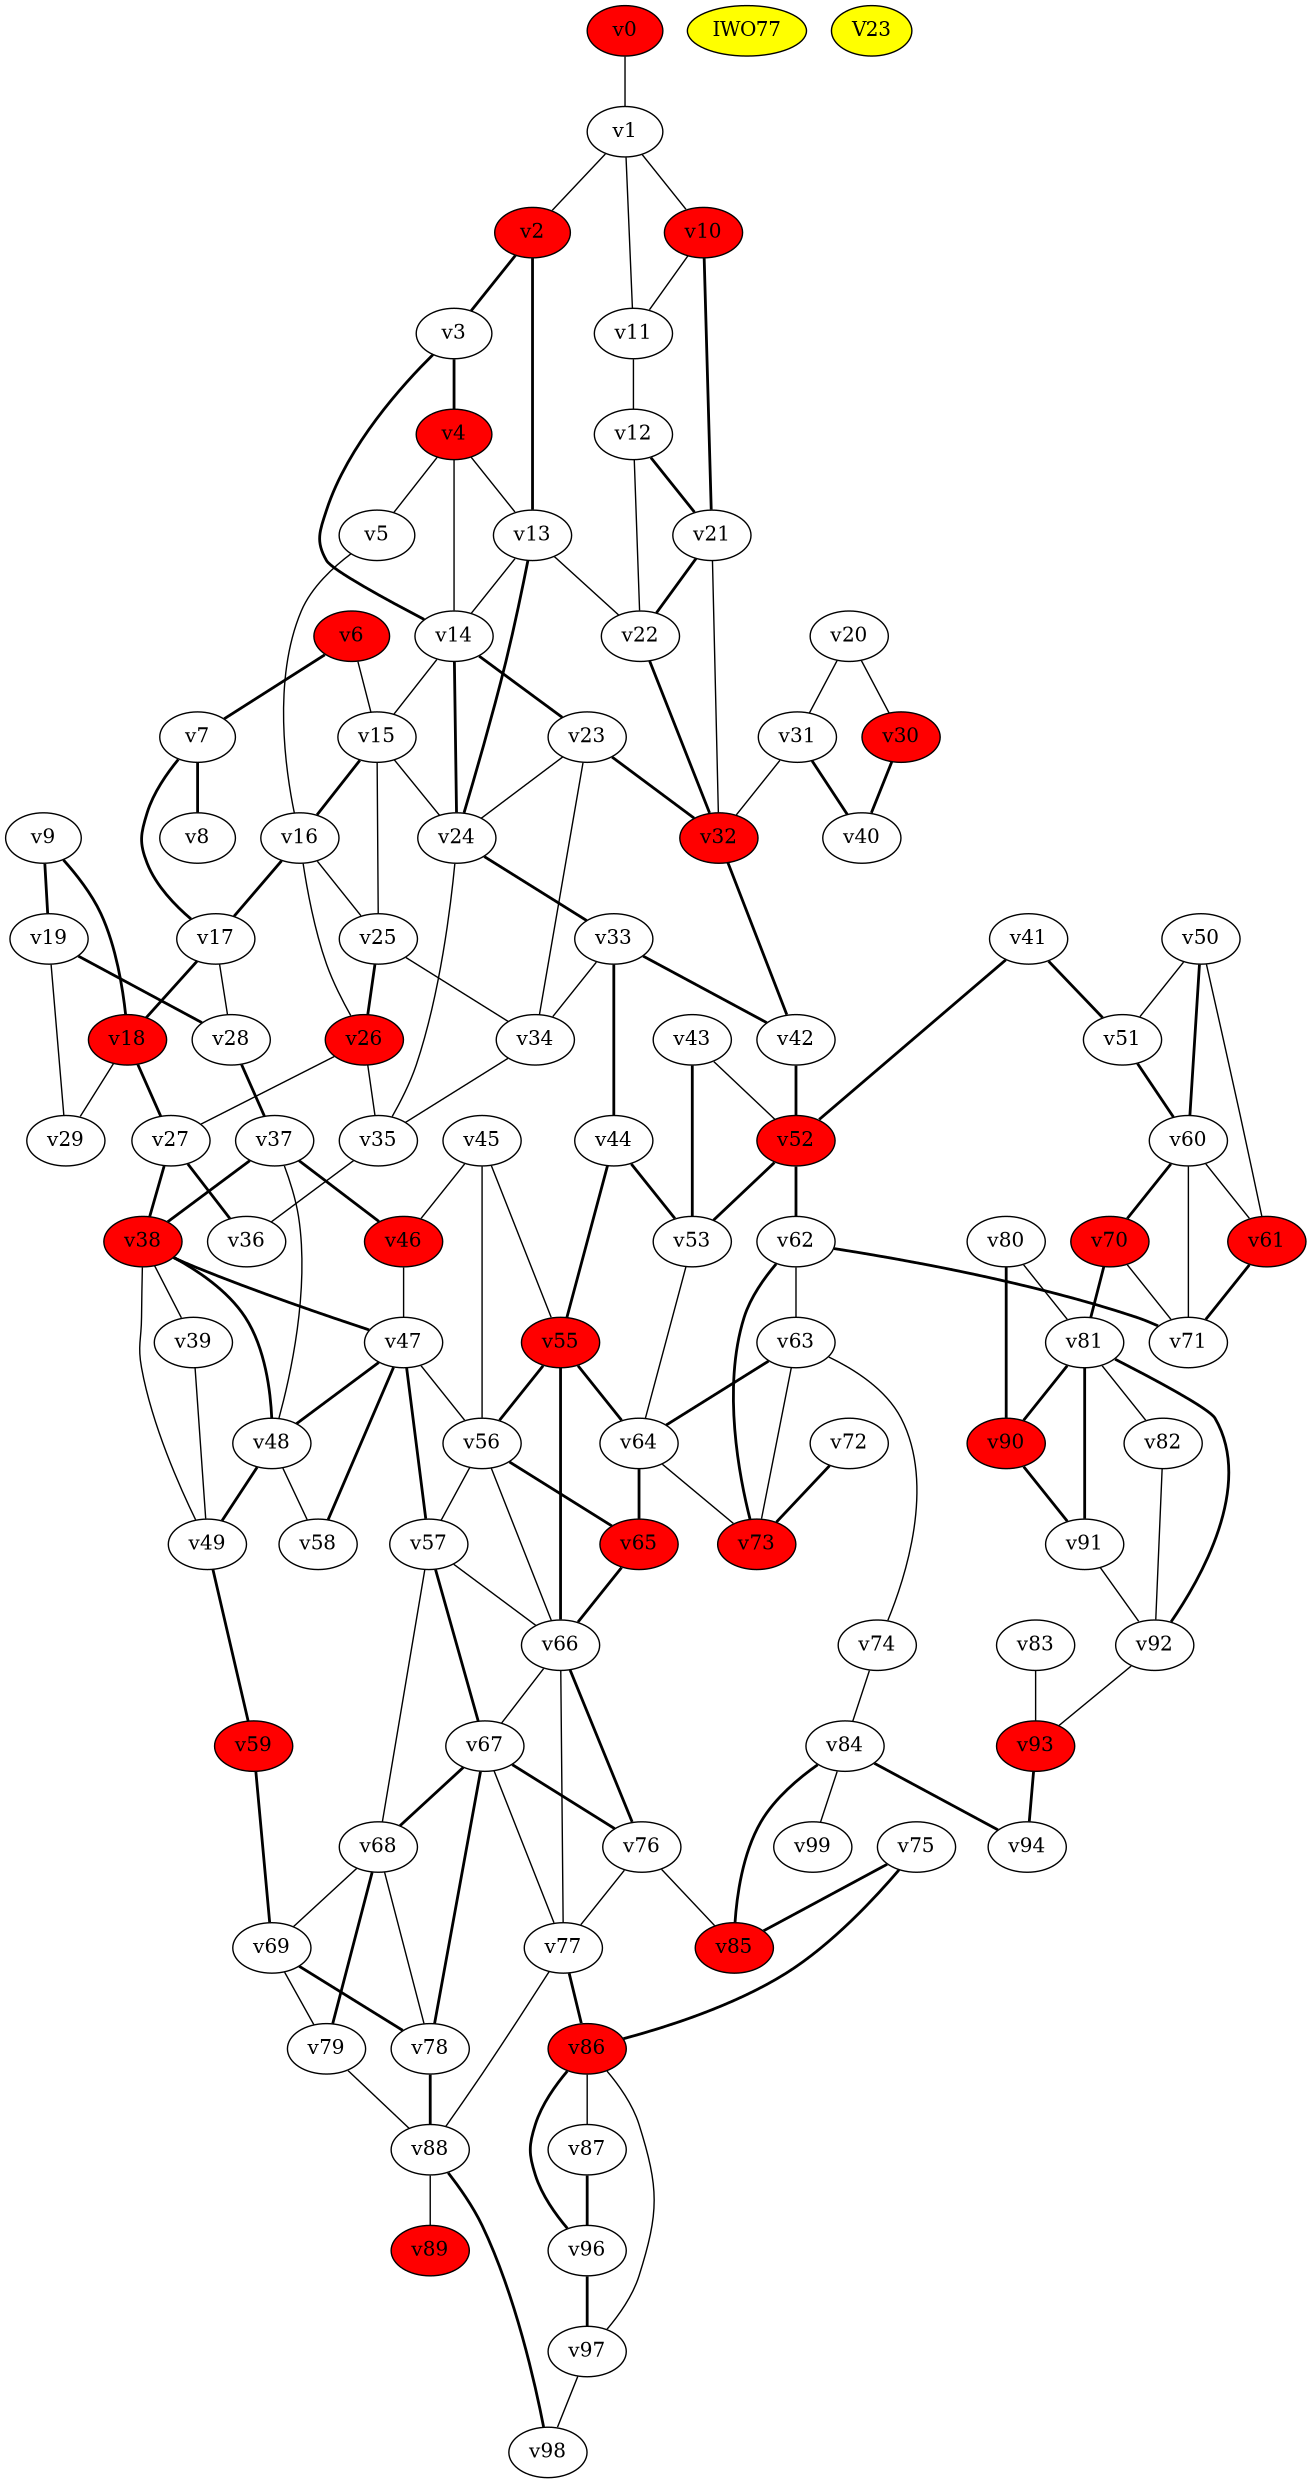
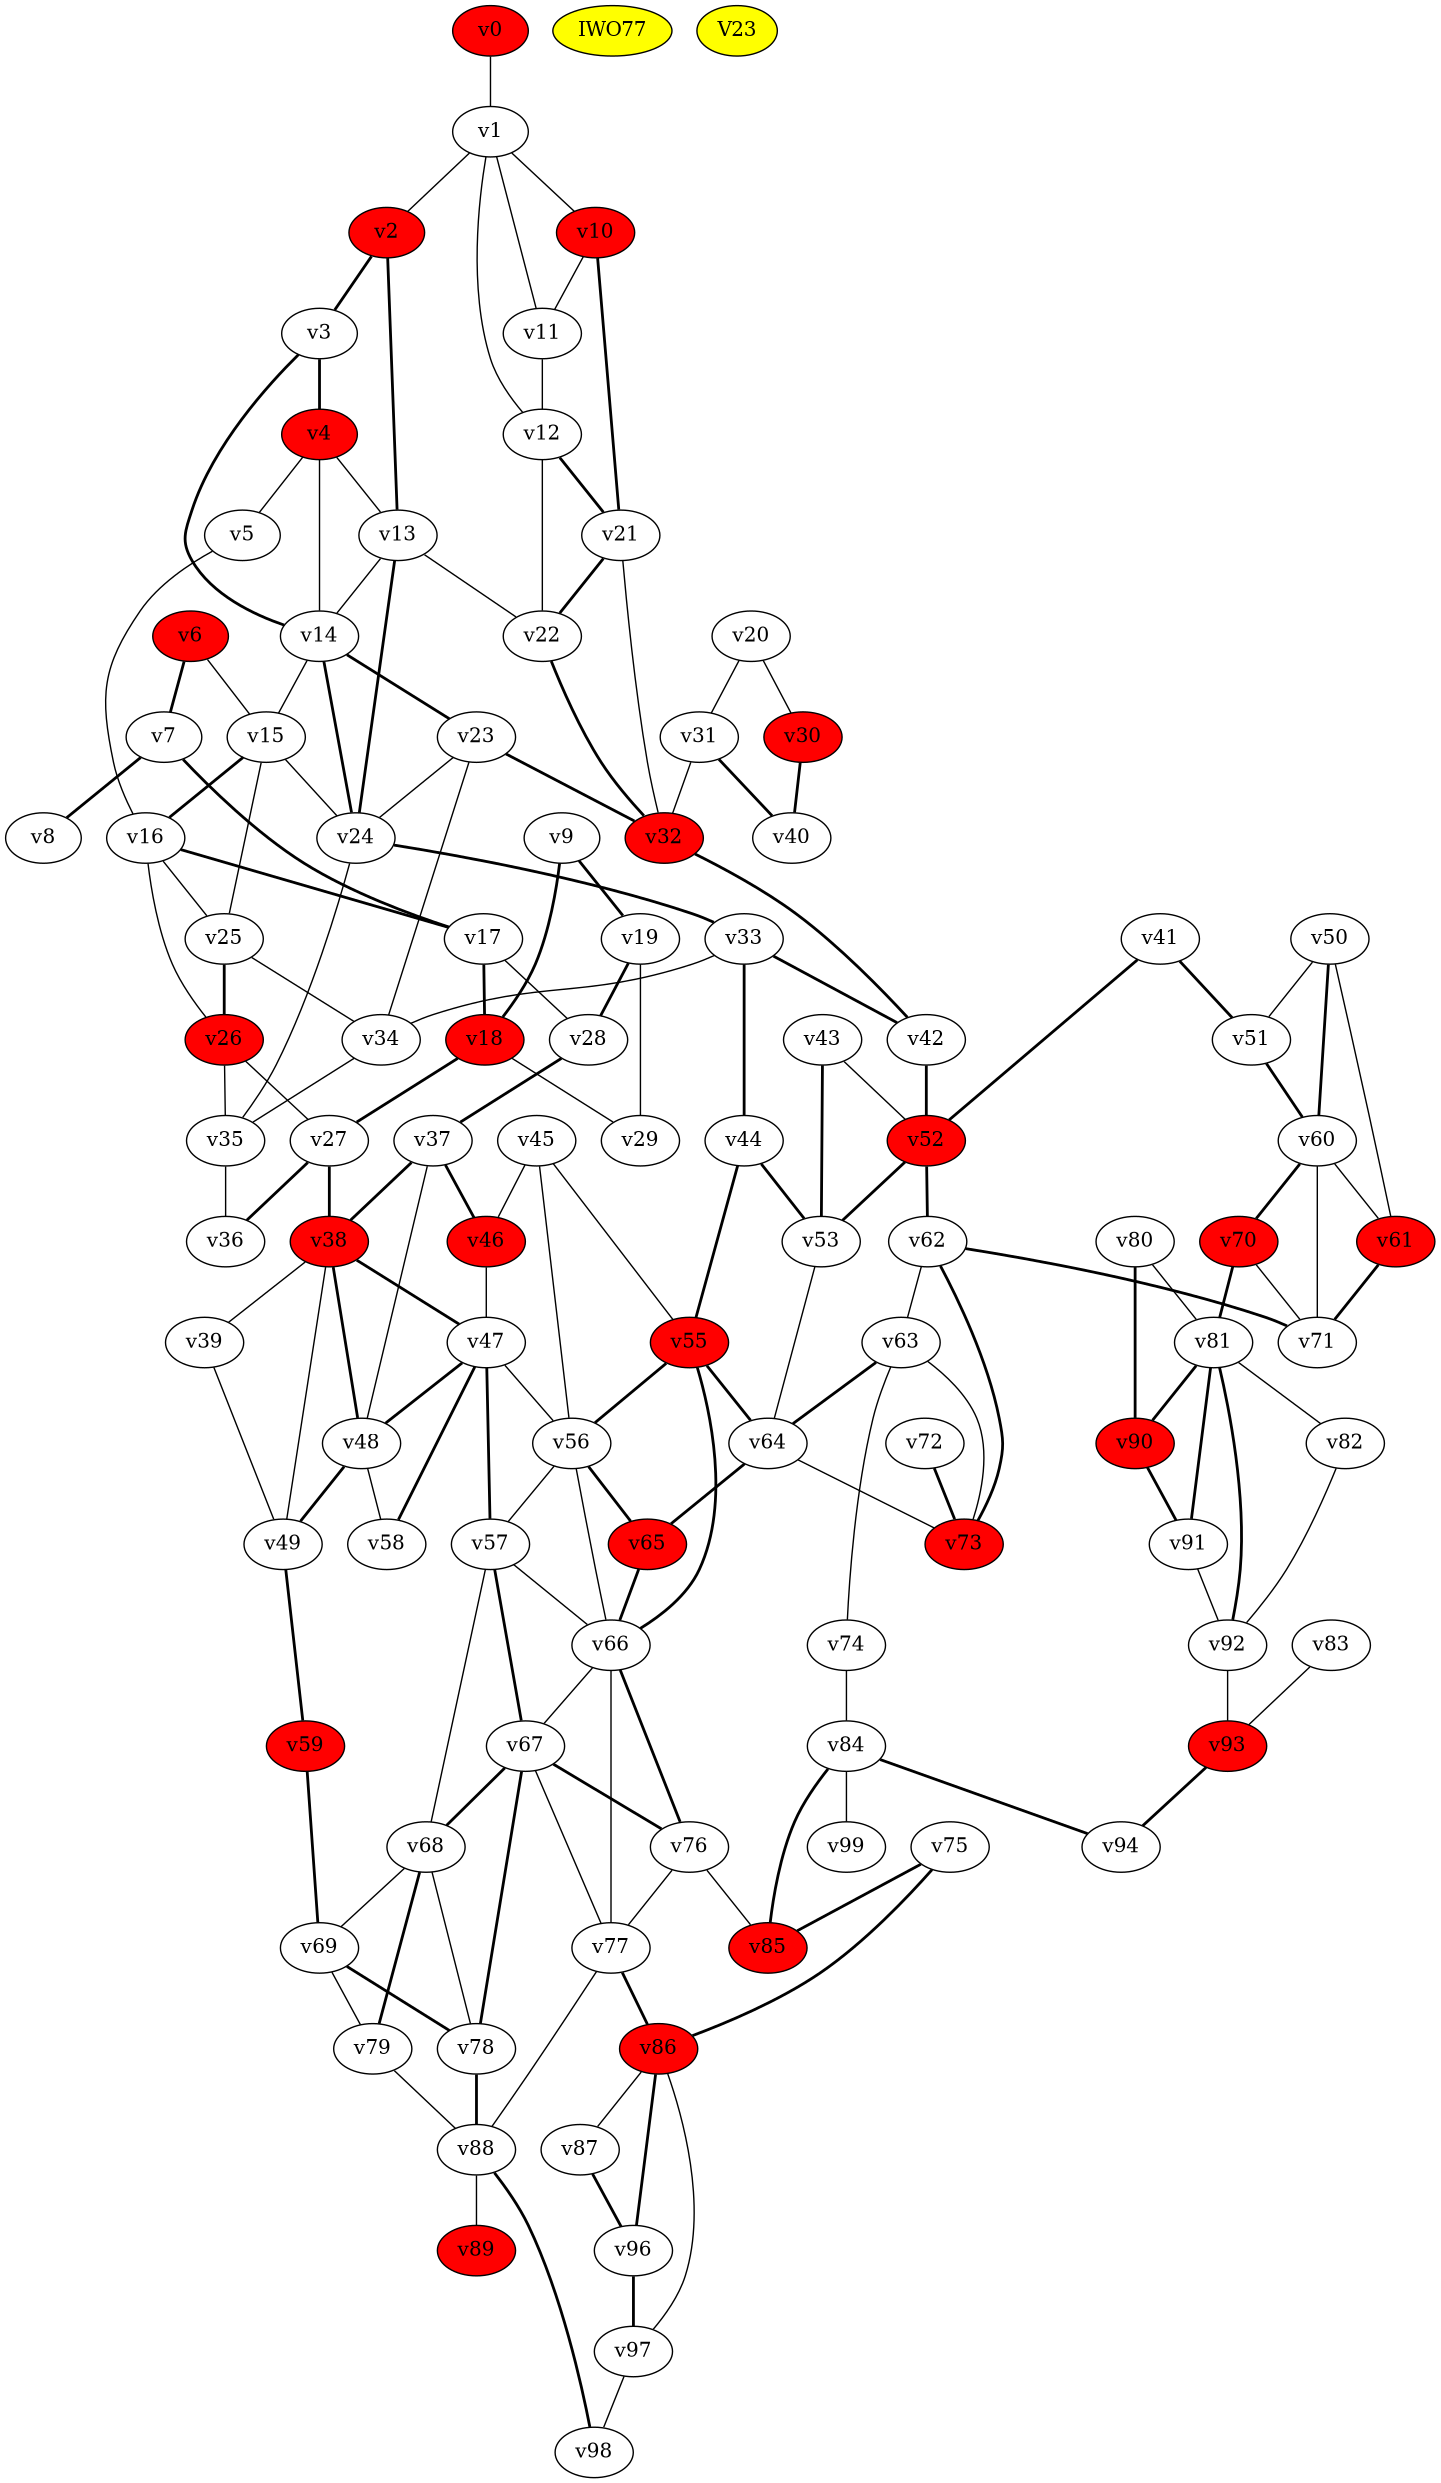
  graph {
    fontname="DejaVu Serif"
    node [fontname="DejaVu Serif"]
    edge [fontname="DejaVu Serif" style=bold]
    v0 [fillcolor=red style=filled]
    v1
    v2 [fillcolor=red style=filled]
    v10 [fillcolor=red style=filled]
    v11
    v12
    v3
    v13
    v21
    v22
    v4 [fillcolor=red style=filled]
    v14
    v24
    v32 [fillcolor=red style=filled]
    v5
    v15
    v23
    v33
    v35
    v16
    v25
    v34
    v17
    v26 [fillcolor=red style=filled]
    v18 [fillcolor=red style=filled]
    v28
    v27
    v6 [fillcolor=red style=filled]
    v7
    v8
    v29
    v37
    v9
    v19
    v36
    v38 [fillcolor=red style=filled]
    v42
    v44
    v48
    v46 [fillcolor=red style=filled]
    v39
    v47
    v49
    v30 [fillcolor=red style=filled]
    v40
    v20
    v31
    v52 [fillcolor=red style=filled]
    v53
    v55 [fillcolor=red style=filled]
    v58
    v56
    v57
    v59 [fillcolor=red style=filled]
    v62
    v64
    v66
    v65 [fillcolor=red style=filled]
    v67
    v68
    v69
    v41
    v51
    v60
    v61 [fillcolor=red style=filled]
    v70 [fillcolor=red style=filled]
    v71
    v63
    v73 [fillcolor=red style=filled]
    v43
    v74
    v76
    v77
    v45
    v78
    v79
    v50
    v81
    v84
    v85 [fillcolor=red style=filled]
    v86 [fillcolor=red style=filled]
    v88
    v90 [fillcolor=red style=filled]
    v82
    v91
    v92
    v94
    n88 [label=v99]
    v87
    v96
    v97
    v89 [fillcolor=red style=filled]
    v98
    v93 [fillcolor=red style=filled]
    v72
    v75
    v80
    v83
    IWO77 [fillcolor=yellow style=filled]
    V23 [fillcolor=yellow style=filled]
    v0 -- v1 [style=solid]
    v1 -- v2 [style=solid]
    v1 -- v10 [style=solid]
    v1 -- v11 [style=solid]
+   v1 -- v12 [style=solid]
    v2 -- v3
    v2 -- v13
    v10 -- v11 [style=solid]
    v10 -- v21
    v11 -- v12 [style=solid]
    v12 -- v21
    v12 -- v22 [style=solid]
    v3 -- v4
    v3 -- v14
    v13 -- v22 [style=solid]
    v13 -- v14 [style=solid]
    v13 -- v24
    v21 -- v22
    v21 -- v32 [style=solid]
    v22 -- v32
    v4 -- v13 [style=solid]
    v4 -- v14 [style=solid]
    v4 -- v5 [style=solid]
    v14 -- v24
    v14 -- v15 [style=solid]
    v14 -- v23
    v24 -- v33
    v24 -- v35 [style=solid]
    v32 -- v42
    v5 -- v16 [style=solid]
    v15 -- v24 [style=solid]
    v15 -- v16
    v15 -- v25 [style=solid]
    v23 -- v24 [style=solid]
    v23 -- v32
    v23 -- v34 [style=solid]
    v33 -- v34 [style=solid]
    v33 -- v42
    v33 -- v44
    v35 -- v36 [style=solid]
    v16 -- v25 [style=solid]
    v16 -- v17
    v16 -- v26 [style=solid]
    v25 -- v34 [style=solid]
    v25 -- v26
    v34 -- v35 [style=solid]
    v17 -- v18
    v17 -- v28 [style=solid]
    v26 -- v35 [style=solid]
    v26 -- v27 [style=solid]
    v18 -- v27
    v18 -- v29 [style=solid]
    v28 -- v37
    v27 -- v36
    v27 -- v38
    v6 -- v15 [style=solid]
    v6 -- v7
    v7 -- v17
    v7 -- v8
    v37 -- v38
    v37 -- v48 [style=solid]
    v37 -- v46
    v9 -- v18
    v9 -- v19
    v19 -- v28
    v19 -- v29 [style=solid]
    v38 -- v48
    v38 -- v39 [style=solid]
    v38 -- v47
    v38 -- v49 [style=solid]
    v42 -- v52
    v44 -- v53
    v44 -- v55
    v48 -- v49
    v48 -- v58 [style=solid]
    v46 -- v47 [style=solid]
    v39 -- v49 [style=solid]
    v47 -- v48
    v47 -- v58
    v47 -- v56 [style=solid]
    v47 -- v57
    v49 -- v59
    v30 -- v40
    v20 -- v30 [style=solid]
    v20 -- v31 [style=solid]
    v31 -- v32 [style=solid]
    v31 -- v40
    v52 -- v53
    v52 -- v62
    v53 -- v64 [style=solid]
    v55 -- v56
    v55 -- v64
    v55 -- v66
    v56 -- v57 [style=solid]
    v56 -- v66 [style=solid]
    v56 -- v65
    v57 -- v66 [style=solid]
    v57 -- v67
    v57 -- v68 [style=solid]
    v59 -- v69
    v62 -- v71
    v62 -- v63 [style=solid]
    v62 -- v73
    v64 -- v65
    v64 -- v73 [style=solid]
    v66 -- v67 [style=solid]
    v66 -- v76
    v66 -- v77 [style=solid]
    v65 -- v66
    v67 -- v68
    v67 -- v76
    v67 -- v77 [style=solid]
    v67 -- v78
    v68 -- v69 [style=solid]
    v68 -- v78 [style=solid]
    v68 -- v79
    v69 -- v78
    v69 -- v79 [style=solid]
    v41 -- v52
    v41 -- v51
    v51 -- v60
    v60 -- v61 [style=solid]
    v60 -- v70
    v60 -- v71 [style=solid]
    v61 -- v71
    v70 -- v71 [style=solid]
    v70 -- v81
    v63 -- v64
    v63 -- v73 [style=solid]
    v63 -- v74 [style=solid]
    v43 -- v52 [style=solid]
    v43 -- v53
    v74 -- v84 [style=solid]
    v76 -- v77 [style=solid]
    v76 -- v85 [style=solid]
    v77 -- v86
    v77 -- v88 [style=solid]
    v45 -- v46 [style=solid]
    v45 -- v55 [style=solid]
    v45 -- v56 [style=solid]
    v78 -- v88
    v79 -- v88 [style=solid]
    v50 -- v51 [style=solid]
    v50 -- v60
    v50 -- v61 [style=solid]
    v81 -- v90
    v81 -- v82 [style=solid]
    v81 -- v91
    v81 -- v92
    v84 -- v85
    v84 -- v94
    v84 -- n88 [style=solid]
    v86 -- v87 [style=solid]
    v86 -- v96
    v86 -- v97 [style=solid]
    v88 -- v89 [style=solid]
    v88 -- v98
    v90 -- v91
    v82 -- v92 [style=solid]
    v91 -- v92 [style=solid]
    v92 -- v93 [style=solid]
    v87 -- v96
    v96 -- v97
    v97 -- v98 [style=solid]
    v93 -- v94
    v72 -- v73
    v75 -- v85
    v75 -- v86
    v80 -- v81 [style=solid]
    v80 -- v90
    v83 -- v93 [style=solid]
  }
